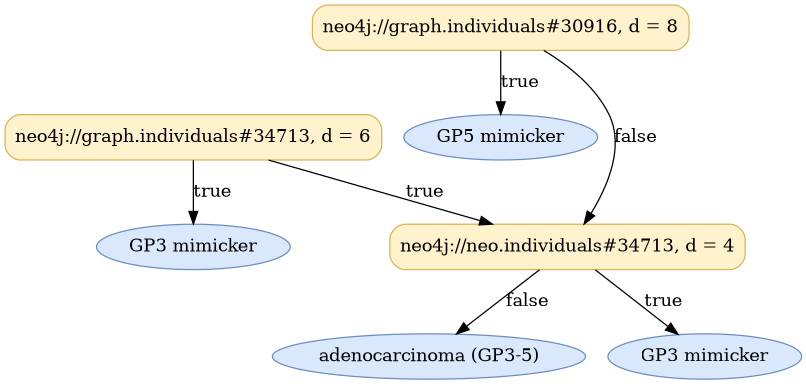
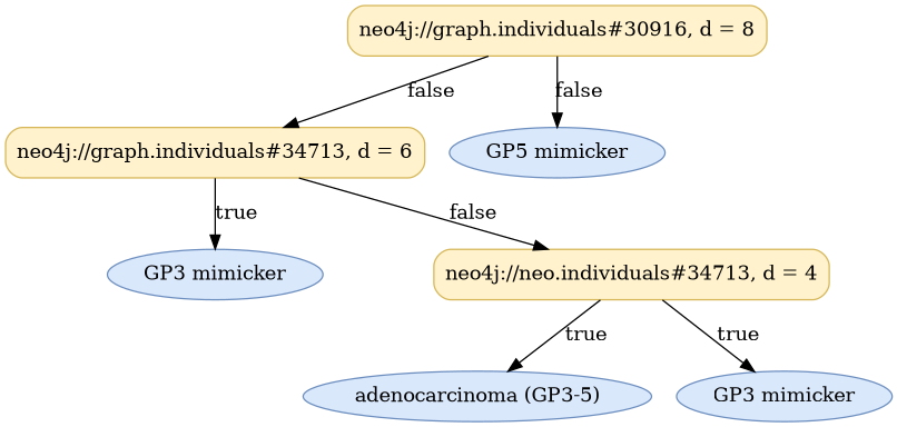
  digraph {
    fontname="Times-Roman"
    node [color="#6C8EBF" fillcolor="#DAE8FC" fontname="Times-Roman" shape=ellipse style="rounded,filled"]
    n1 [color="#D6B656" fillcolor="#FFF2CC" label="neo4j://graph.individuals#30916, d = 8" shape=box]
    n2 [color="#D6B656" fillcolor="#FFF2CC" label="neo4j://graph.individuals#34713, d = 6" shape=box]
    n3 [label="GP5 mimicker"]
    n4 [color="#D6B656" fillcolor="#FFF2CC" label="neo4j://neo.individuals#34713, d = 4" shape=box]
    n5 [label="GP3 mimicker"]
    n6 [label="adenocarcinoma (GP3-5)"]
    n7 [label="GP3 mimicker"]
-   n1 -> n4 [label=false]
-   n1 -> n3 [label=true]
-   n2 -> n4 [label=true]
+   n1 -> n2 [label=false]
+   n1 -> n3 [label=false]
+   n2 -> n4 [label=false]
    n2 -> n5 [label=true]
-   n4 -> n6 [label=false]
+   n4 -> n6 [label=true]
    n4 -> n7 [label=true]
  }
